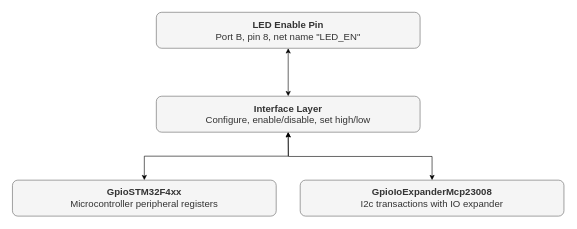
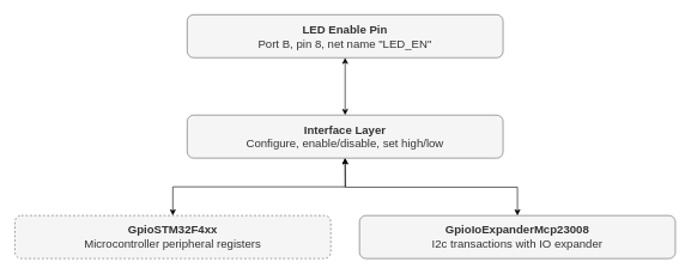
  <mxCell id="0" />
  <mxCell id="1" parent="0" />
  <mxCell id="2" value="LED Enable Pin&lt;br&gt;&lt;span style=&quot;font-weight: normal&quot;&gt;Port B, pin 8, net name &quot;LED_EN&quot;&lt;/span&gt;" style="rounded=1;whiteSpace=wrap;html=1;fontStyle=1;fontSize=16;fillColor=#f5f5f5;strokeColor=#666666;fontColor=#333333;" vertex="1" parent="1"><mxGeometry x="260" y="20" width="440" height="60" as="geometry" /></mxCell>
  <mxCell id="3" style="edgeStyle=orthogonalEdgeStyle;rounded=0;orthogonalLoop=1;jettySize=auto;html=1;exitX=0.5;exitY=0;exitDx=0;exitDy=0;entryX=0.5;entryY=1;entryDx=0;entryDy=0;startArrow=classic;startFill=1;endArrow=classic;endFill=1;fillColor=#ffffff;fontSize=14;" edge="1" parent="1" source="4" target="2"><mxGeometry relative="1" as="geometry" /></mxCell>
  <mxCell id="4" value="Interface Layer&lt;br&gt;&lt;span style=&quot;font-weight: normal&quot;&gt;Configure, enable/disable, set high/low&lt;/span&gt;" style="rounded=1;whiteSpace=wrap;html=1;fontStyle=1;fontSize=16;fillColor=#f5f5f5;strokeColor=#666666;fontColor=#333333;" vertex="1" parent="1"><mxGeometry x="260" y="160" width="440" height="60" as="geometry" /></mxCell>
  <mxCell id="5" style="edgeStyle=orthogonalEdgeStyle;rounded=0;orthogonalLoop=1;jettySize=auto;html=1;exitX=0.5;exitY=0;exitDx=0;exitDy=0;entryX=0.5;entryY=1;entryDx=0;entryDy=0;startArrow=classic;startFill=1;endArrow=classic;endFill=1;fillColor=#ffffff;fontSize=14;" edge="1" parent="1" source="6" target="4"><mxGeometry relative="1" as="geometry" /></mxCell>
- <mxCell id="6" value="GpioSTM32F4xx&lt;br&gt;&lt;span style=&quot;font-weight: normal&quot;&gt;Microcontroller peripheral registers&lt;/span&gt;" style="rounded=1;whiteSpace=wrap;html=1;fontStyle=1;fontSize=16;fillColor=#f5f5f5;strokeColor=#666666;fontColor=#333333;" vertex="1" parent="1"><mxGeometry x="20" y="300" width="440" height="60" as="geometry" /></mxCell>
+ <mxCell id="6" value="GpioSTM32F4xx&lt;br&gt;&lt;span style=&quot;font-weight: normal&quot;&gt;Microcontroller peripheral registers&lt;/span&gt;" style="rounded=1;whiteSpace=wrap;html=1;fontStyle=1;fontSize=16;fillColor=#f5f5f5;strokeColor=#666666;fontColor=#333333;dashed=1;" vertex="1" parent="1"><mxGeometry x="20" y="300" width="440" height="60" as="geometry" /></mxCell>
  <mxCell id="7" style="edgeStyle=orthogonalEdgeStyle;rounded=0;orthogonalLoop=1;jettySize=auto;html=1;exitX=0.5;exitY=0;exitDx=0;exitDy=0;startArrow=classic;startFill=1;endArrow=classic;endFill=1;fillColor=#ffffff;fontSize=14;" edge="1" parent="1" source="8"><mxGeometry relative="1" as="geometry"><mxPoint x="480" y="220" as="targetPoint" /></mxGeometry></mxCell>
  <mxCell id="8" value="GpioIoExpanderMcp23008&lt;br&gt;&lt;span style=&quot;font-weight: normal&quot;&gt;I2c transactions with IO expander&lt;/span&gt;" style="rounded=1;whiteSpace=wrap;html=1;fontStyle=1;fontSize=16;fillColor=#f5f5f5;strokeColor=#666666;fontColor=#333333;" vertex="1" parent="1"><mxGeometry x="500" y="300" width="440" height="60" as="geometry" /></mxCell>
